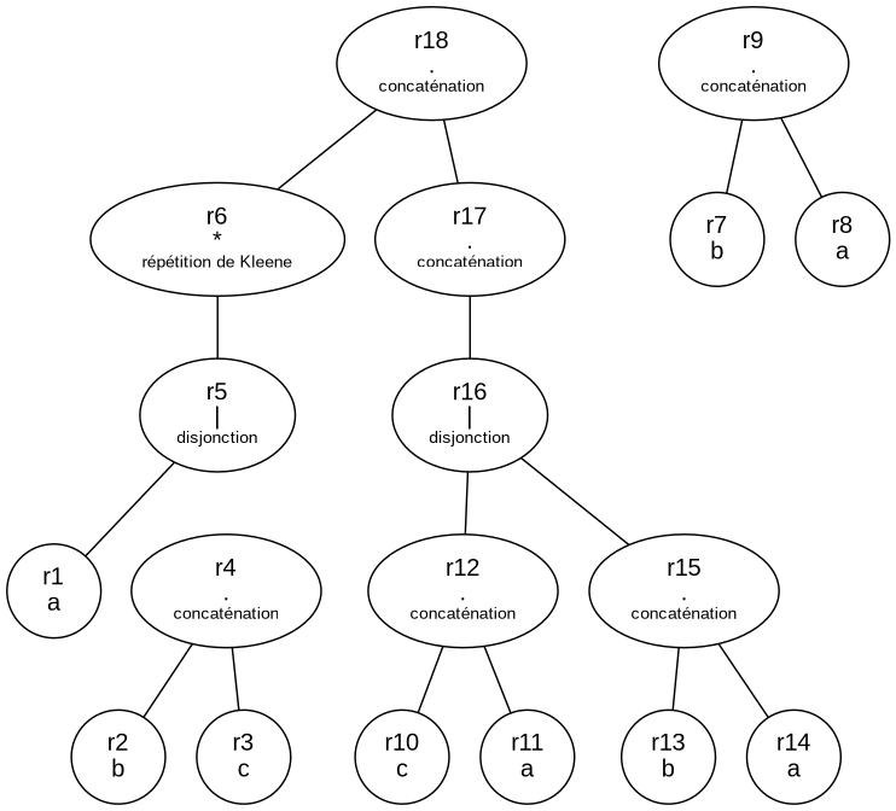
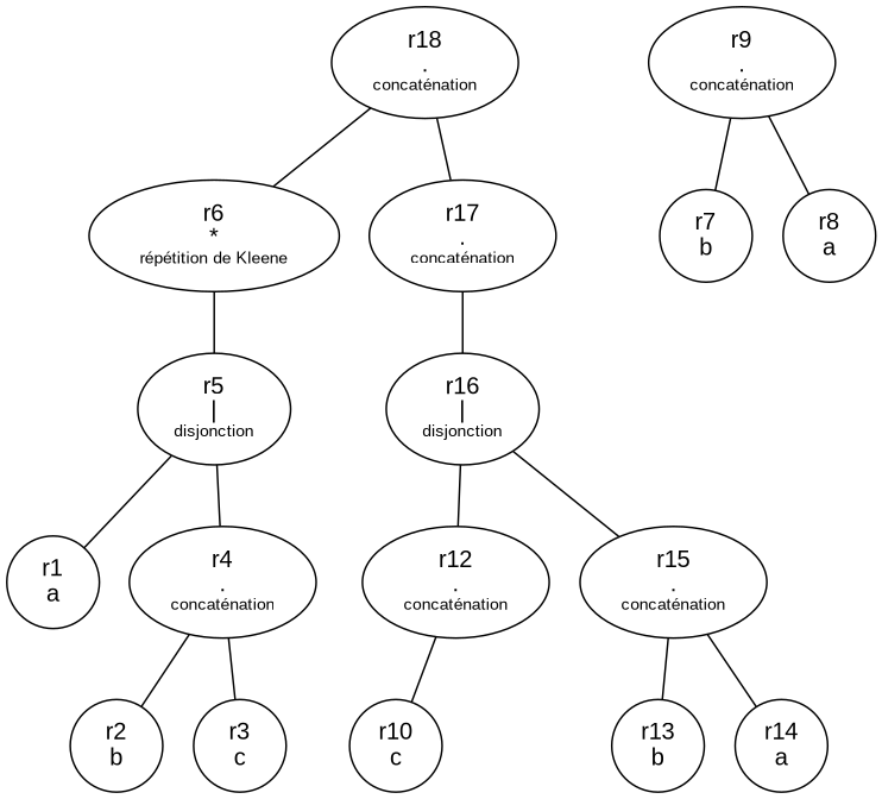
  graph {
    node [fontname=Arial]
    n1 [label=<r18<BR />.<BR /><FONT POINT-SIZE="10">concaténation</FONT>>]
    n2 [label=<r6<BR />*<BR /><FONT POINT-SIZE="10">répétition de Kleene</FONT>>]
    n3 [label=<r17<BR />.<BR /><FONT POINT-SIZE="10">concaténation</FONT>>]
    n4 [label=<r5<BR />|<BR /><FONT POINT-SIZE="10">disjonction</FONT>>]
    n5 [label=<r16<BR />|<BR /><FONT POINT-SIZE="10">disjonction</FONT>>]
    n6 [label=<r1<BR />a>]
    n7 [label=<r4<BR />.<BR /><FONT POINT-SIZE="10">concaténation</FONT>>]
    n8 [label=<r9<BR />.<BR /><FONT POINT-SIZE="10">concaténation</FONT>>]
    n9 [label=<r7<BR />b>]
    n10 [label=<r8<BR />a>]
    n11 [label=<r12<BR />.<BR /><FONT POINT-SIZE="10">concaténation</FONT>>]
    n12 [label=<r15<BR />.<BR /><FONT POINT-SIZE="10">concaténation</FONT>>]
    n13 [label=<r2<BR />b>]
    n14 [label=<r3<BR />c>]
    n15 [label=<r10<BR />c>]
-   n16 [label=<r11<BR />a>]
    n17 [label=<r13<BR />b>]
    n18 [label=<r14<BR />a>]
    n1 -- n2
    n1 -- n3
    n2 -- n4
    n3 -- n5
    n4 -- n6
+   n4 -- n7
    n5 -- n11
    n5 -- n12
    n7 -- n13
    n7 -- n14
    n8 -- n9
    n8 -- n10
    n11 -- n15
-   n11 -- n16
    n12 -- n17
    n12 -- n18
  }
